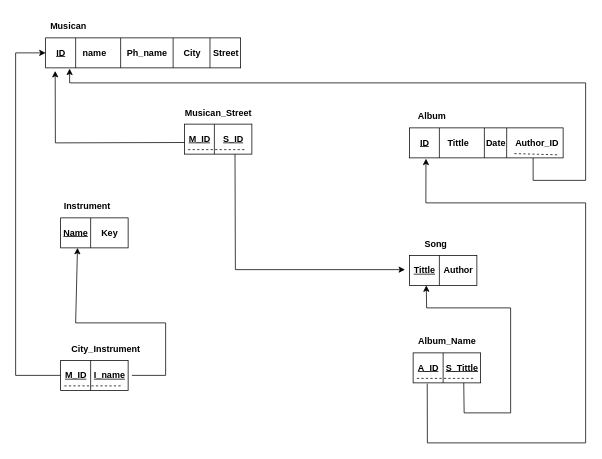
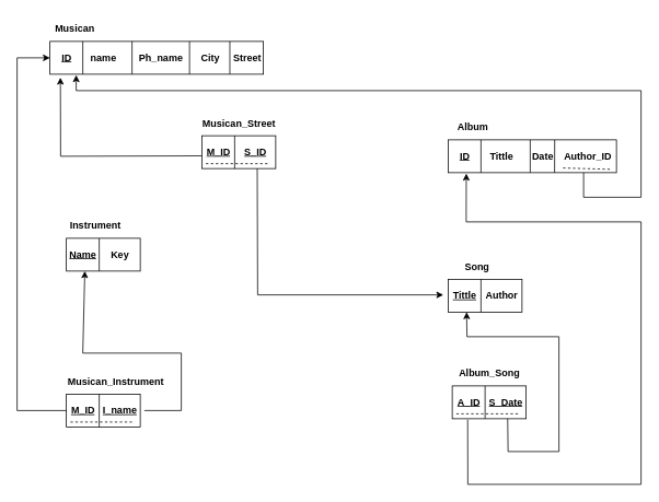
  <mxCell id="0" />
  <mxCell id="1" parent="0" />
  <mxCell id="2" value="" style="rounded=0;whiteSpace=wrap;html=1;" vertex="1" parent="1"><mxGeometry x="545" y="170" width="205" height="40" as="geometry" /></mxCell>
  <mxCell id="3" value="&lt;b&gt;Author_ID&lt;/b&gt;" style="text;html=1;align=center;verticalAlign=middle;resizable=0;points=[];autosize=1;strokeColor=none;fillColor=none;" vertex="1" parent="1"><mxGeometry x="670" y="175" width="90" height="30" as="geometry" /></mxCell>
  <mxCell id="4" value="" style="rounded=0;whiteSpace=wrap;html=1;" vertex="1" parent="1"><mxGeometry x="60" y="50" width="260" height="40" as="geometry" /></mxCell>
  <mxCell id="5" value="&lt;b style=&quot;&quot;&gt;&lt;u&gt;ID&lt;/u&gt;&lt;/b&gt;" style="text;html=1;align=center;verticalAlign=middle;resizable=0;points=[];autosize=1;strokeColor=none;fillColor=none;" vertex="1" parent="1"><mxGeometry x="60" y="55" width="40" height="30" as="geometry" /></mxCell>
  <mxCell id="6" value="&lt;b&gt;Musican&lt;/b&gt;" style="text;html=1;align=center;verticalAlign=middle;resizable=0;points=[];autosize=1;strokeColor=none;fillColor=none;" vertex="1" parent="1"><mxGeometry x="55" y="20" width="70" height="30" as="geometry" /></mxCell>
  <mxCell id="7" value="" style="endArrow=none;html=1;rounded=0;" edge="1" parent="1"><mxGeometry width="50" height="50" relative="1" as="geometry"><mxPoint x="100" y="50" as="sourcePoint" /><mxPoint x="100" y="90" as="targetPoint" /></mxGeometry></mxCell>
  <mxCell id="8" value="" style="endArrow=none;html=1;rounded=0;" edge="1" parent="1"><mxGeometry width="50" height="50" relative="1" as="geometry"><mxPoint x="160" y="50" as="sourcePoint" /><mxPoint x="160" y="90" as="targetPoint" /></mxGeometry></mxCell>
  <mxCell id="9" value="" style="endArrow=none;html=1;rounded=0;" edge="1" parent="1"><mxGeometry width="50" height="50" relative="1" as="geometry"><mxPoint x="230" y="50" as="sourcePoint" /><mxPoint x="230" y="90" as="targetPoint" /></mxGeometry></mxCell>
  <mxCell id="10" value="" style="endArrow=none;html=1;rounded=0;" edge="1" parent="1"><mxGeometry width="50" height="50" relative="1" as="geometry"><mxPoint x="279.13" y="50" as="sourcePoint" /><mxPoint x="279.13" y="90" as="targetPoint" /></mxGeometry></mxCell>
  <mxCell id="11" value="&lt;b&gt;City&lt;/b&gt;" style="text;html=1;align=center;verticalAlign=middle;resizable=0;points=[];autosize=1;strokeColor=none;fillColor=none;" vertex="1" parent="1"><mxGeometry x="230" y="55" width="50" height="30" as="geometry" /></mxCell>
  <mxCell id="12" value="&lt;b&gt;Ph_name&lt;/b&gt;" style="text;html=1;align=center;verticalAlign=middle;resizable=0;points=[];autosize=1;strokeColor=none;fillColor=none;" vertex="1" parent="1"><mxGeometry x="150" y="55" width="90" height="30" as="geometry" /></mxCell>
  <mxCell id="13" value="" style="endArrow=none;dashed=1;html=1;rounded=0;entryX=0.829;entryY=1.032;entryDx=0;entryDy=0;entryPerimeter=0;" edge="1" parent="1" target="3"><mxGeometry width="50" height="50" relative="1" as="geometry"><mxPoint x="685" y="204.31" as="sourcePoint" /><mxPoint x="730" y="204.31" as="targetPoint" /></mxGeometry></mxCell>
  <mxCell id="14" value="&lt;b&gt;name&lt;/b&gt;" style="text;html=1;align=center;verticalAlign=middle;resizable=0;points=[];autosize=1;strokeColor=none;fillColor=none;" vertex="1" parent="1"><mxGeometry x="100" y="55" width="50" height="30" as="geometry" /></mxCell>
  <mxCell id="15" value="&lt;b&gt;Street&lt;/b&gt;" style="text;html=1;align=center;verticalAlign=middle;resizable=0;points=[];autosize=1;strokeColor=none;fillColor=none;" vertex="1" parent="1"><mxGeometry x="270" y="55" width="60" height="30" as="geometry" /></mxCell>
  <mxCell id="16" value="&lt;b style=&quot;&quot;&gt;&lt;u&gt;ID&lt;/u&gt;&lt;/b&gt;" style="text;html=1;align=center;verticalAlign=middle;resizable=0;points=[];autosize=1;strokeColor=none;fillColor=none;" vertex="1" parent="1"><mxGeometry x="545" y="175" width="40" height="30" as="geometry" /></mxCell>
  <mxCell id="17" value="&lt;b&gt;Album&lt;/b&gt;" style="text;html=1;align=center;verticalAlign=middle;resizable=0;points=[];autosize=1;strokeColor=none;fillColor=none;" vertex="1" parent="1"><mxGeometry x="545" y="140" width="60" height="30" as="geometry" /></mxCell>
  <mxCell id="18" value="" style="endArrow=none;html=1;rounded=0;" edge="1" parent="1"><mxGeometry width="50" height="50" relative="1" as="geometry"><mxPoint x="585" y="170" as="sourcePoint" /><mxPoint x="585" y="210" as="targetPoint" /></mxGeometry></mxCell>
  <mxCell id="19" value="" style="endArrow=none;html=1;rounded=0;" edge="1" parent="1"><mxGeometry width="50" height="50" relative="1" as="geometry"><mxPoint x="645" y="170" as="sourcePoint" /><mxPoint x="645" y="210" as="targetPoint" /></mxGeometry></mxCell>
  <mxCell id="20" value="" style="endArrow=none;html=1;rounded=0;" edge="1" parent="1"><mxGeometry width="50" height="50" relative="1" as="geometry"><mxPoint x="674.79" y="170" as="sourcePoint" /><mxPoint x="674.66" y="210" as="targetPoint" /></mxGeometry></mxCell>
  <mxCell id="21" value="&lt;b&gt;Date&lt;/b&gt;" style="text;html=1;align=center;verticalAlign=middle;resizable=0;points=[];autosize=1;strokeColor=none;fillColor=none;" vertex="1" parent="1"><mxGeometry x="635" y="175" width="50" height="30" as="geometry" /></mxCell>
  <mxCell id="22" value="&lt;b&gt;Tittle&lt;/b&gt;" style="text;html=1;align=center;verticalAlign=middle;resizable=0;points=[];autosize=1;strokeColor=none;fillColor=none;" vertex="1" parent="1"><mxGeometry x="585" y="175" width="50" height="30" as="geometry" /></mxCell>
  <mxCell id="23" value="" style="endArrow=classic;html=1;rounded=0;exitX=0.805;exitY=1;exitDx=0;exitDy=0;exitPerimeter=0;entryX=0.123;entryY=1.026;entryDx=0;entryDy=0;entryPerimeter=0;" edge="1" parent="1" source="2" target="4"><mxGeometry width="50" height="50" relative="1" as="geometry"><mxPoint x="630" y="270" as="sourcePoint" /><mxPoint x="90" y="110" as="targetPoint" /><Array as="points"><mxPoint x="710" y="240" /><mxPoint x="780" y="240" /><mxPoint x="780" y="110" /><mxPoint x="92" y="110" /></Array></mxGeometry></mxCell>
  <mxCell id="24" value="" style="rounded=0;whiteSpace=wrap;html=1;" vertex="1" parent="1"><mxGeometry x="545" y="340" width="90" height="40" as="geometry" /></mxCell>
  <mxCell id="25" value="&lt;b style=&quot;&quot;&gt;&lt;u&gt;Tittle&lt;/u&gt;&lt;/b&gt;" style="text;html=1;align=center;verticalAlign=middle;resizable=0;points=[];autosize=1;strokeColor=none;fillColor=none;" vertex="1" parent="1"><mxGeometry x="540" y="345" width="50" height="30" as="geometry" /></mxCell>
  <mxCell id="26" value="" style="endArrow=none;html=1;rounded=0;" edge="1" parent="1"><mxGeometry width="50" height="50" relative="1" as="geometry"><mxPoint x="585" y="340" as="sourcePoint" /><mxPoint x="585" y="380" as="targetPoint" /></mxGeometry></mxCell>
  <mxCell id="27" value="&lt;b&gt;Author&lt;/b&gt;" style="text;html=1;align=center;verticalAlign=middle;resizable=0;points=[];autosize=1;strokeColor=none;fillColor=none;" vertex="1" parent="1"><mxGeometry x="580" y="345" width="60" height="30" as="geometry" /></mxCell>
  <mxCell id="28" value="&lt;b&gt;Song&lt;/b&gt;" style="text;html=1;align=center;verticalAlign=middle;resizable=0;points=[];autosize=1;strokeColor=none;fillColor=none;" vertex="1" parent="1"><mxGeometry x="555" y="310" width="50" height="30" as="geometry" /></mxCell>
  <mxCell id="29" value="" style="rounded=0;whiteSpace=wrap;html=1;" vertex="1" parent="1"><mxGeometry x="550" y="470" width="90" height="40" as="geometry" /></mxCell>
  <mxCell id="30" value="" style="endArrow=none;dashed=1;html=1;rounded=0;" edge="1" parent="1"><mxGeometry width="50" height="50" relative="1" as="geometry"><mxPoint x="555" y="504" as="sourcePoint" /><mxPoint x="630" y="504" as="targetPoint" /></mxGeometry></mxCell>
  <mxCell id="31" value="&lt;b style=&quot;&quot;&gt;&lt;u&gt;A_ID&lt;/u&gt;&lt;/b&gt;" style="text;html=1;align=center;verticalAlign=middle;resizable=0;points=[];autosize=1;strokeColor=none;fillColor=none;" vertex="1" parent="1"><mxGeometry x="545" y="475" width="50" height="30" as="geometry" /></mxCell>
- <mxCell id="32" value="&lt;b&gt;Album_Name&lt;/b&gt;" style="text;html=1;align=center;verticalAlign=middle;resizable=0;points=[];autosize=1;strokeColor=none;fillColor=none;" vertex="1" parent="1"><mxGeometry x="545" y="440" width="100" height="30" as="geometry" /></mxCell>
+ <mxCell id="32" value="&lt;b&gt;Album_Song&lt;/b&gt;" style="text;html=1;align=center;verticalAlign=middle;resizable=0;points=[];autosize=1;strokeColor=none;fillColor=none;" vertex="1" parent="1"><mxGeometry x="545" y="440" width="100" height="30" as="geometry" /></mxCell>
  <mxCell id="33" value="" style="endArrow=none;html=1;rounded=0;" edge="1" parent="1"><mxGeometry width="50" height="50" relative="1" as="geometry"><mxPoint x="590" y="470" as="sourcePoint" /><mxPoint x="590" y="510" as="targetPoint" /></mxGeometry></mxCell>
- <mxCell id="34" value="&lt;b&gt;&lt;u&gt;S_Tittle&lt;/u&gt;&lt;/b&gt;" style="text;html=1;align=center;verticalAlign=middle;resizable=0;points=[];autosize=1;strokeColor=none;fillColor=none;" vertex="1" parent="1"><mxGeometry x="580" y="475" width="70" height="30" as="geometry" /></mxCell>
+ <mxCell id="34" value="&lt;b&gt;&lt;u&gt;S_Date&lt;/u&gt;&lt;/b&gt;" style="text;html=1;align=center;verticalAlign=middle;resizable=0;points=[];autosize=1;strokeColor=none;fillColor=none;" vertex="1" parent="1"><mxGeometry x="580" y="475" width="70" height="30" as="geometry" /></mxCell>
  <mxCell id="35" value="" style="endArrow=classic;html=1;rounded=0;exitX=0.75;exitY=1;exitDx=0;exitDy=0;entryX=0.25;entryY=1;entryDx=0;entryDy=0;" edge="1" parent="1" source="29" target="24"><mxGeometry width="50" height="50" relative="1" as="geometry"><mxPoint x="490" y="390" as="sourcePoint" /><mxPoint x="810" y="550" as="targetPoint" /><Array as="points"><mxPoint x="618" y="550" /><mxPoint x="680" y="550" /><mxPoint x="680" y="410" /><mxPoint x="568" y="410" /></Array></mxGeometry></mxCell>
  <mxCell id="36" value="" style="endArrow=classic;html=1;rounded=0;exitX=0.476;exitY=1.2;exitDx=0;exitDy=0;exitPerimeter=0;entryX=0.108;entryY=1.027;entryDx=0;entryDy=0;entryPerimeter=0;" edge="1" parent="1" source="31" target="2"><mxGeometry width="50" height="50" relative="1" as="geometry"><mxPoint x="490" y="390" as="sourcePoint" /><mxPoint x="780" y="270" as="targetPoint" /><Array as="points"><mxPoint x="569" y="590" /><mxPoint x="780" y="590" /><mxPoint x="780" y="270" /><mxPoint x="567" y="270" /></Array></mxGeometry></mxCell>
  <mxCell id="37" value="" style="rounded=0;whiteSpace=wrap;html=1;" vertex="1" parent="1"><mxGeometry x="245" y="165" width="90" height="40" as="geometry" /></mxCell>
  <mxCell id="38" value="" style="endArrow=none;dashed=1;html=1;rounded=0;" edge="1" parent="1"><mxGeometry width="50" height="50" relative="1" as="geometry"><mxPoint x="250" y="199" as="sourcePoint" /><mxPoint x="325" y="199" as="targetPoint" /></mxGeometry></mxCell>
  <mxCell id="39" value="&lt;b style=&quot;&quot;&gt;&lt;u&gt;M_ID&lt;/u&gt;&lt;/b&gt;" style="text;html=1;align=center;verticalAlign=middle;resizable=0;points=[];autosize=1;strokeColor=none;fillColor=none;" vertex="1" parent="1"><mxGeometry x="240" y="170" width="50" height="30" as="geometry" /></mxCell>
  <mxCell id="40" value="&lt;b&gt;Musican_Street&lt;/b&gt;" style="text;html=1;align=center;verticalAlign=middle;resizable=0;points=[];autosize=1;strokeColor=none;fillColor=none;" vertex="1" parent="1"><mxGeometry x="235" y="135" width="110" height="30" as="geometry" /></mxCell>
  <mxCell id="41" value="" style="endArrow=none;html=1;rounded=0;" edge="1" parent="1"><mxGeometry width="50" height="50" relative="1" as="geometry"><mxPoint x="285" y="165" as="sourcePoint" /><mxPoint x="285" y="205" as="targetPoint" /></mxGeometry></mxCell>
  <mxCell id="42" value="&lt;b&gt;&lt;u&gt;S_ID&lt;/u&gt;&lt;/b&gt;" style="text;html=1;align=center;verticalAlign=middle;resizable=0;points=[];autosize=1;strokeColor=none;fillColor=none;" vertex="1" parent="1"><mxGeometry x="285" y="170" width="50" height="30" as="geometry" /></mxCell>
  <mxCell id="43" value="" style="endArrow=classic;html=1;rounded=0;exitX=0.75;exitY=1;exitDx=0;exitDy=0;entryX=-0.016;entryY=0.467;entryDx=0;entryDy=0;entryPerimeter=0;" edge="1" parent="1" source="37" target="25"><mxGeometry width="50" height="50" relative="1" as="geometry"><mxPoint x="350" y="220" as="sourcePoint" /><mxPoint x="400" y="170" as="targetPoint" /><Array as="points"><mxPoint x="313" y="359" /></Array></mxGeometry></mxCell>
  <mxCell id="44" value="" style="endArrow=classic;html=1;rounded=0;entryX=0.049;entryY=1.103;entryDx=0;entryDy=0;entryPerimeter=0;" edge="1" parent="1" target="4"><mxGeometry width="50" height="50" relative="1" as="geometry"><mxPoint x="245" y="189.5" as="sourcePoint" /><mxPoint x="145" y="189.5" as="targetPoint" /><Array as="points"><mxPoint x="73" y="190" /></Array></mxGeometry></mxCell>
  <mxCell id="45" value="" style="rounded=0;whiteSpace=wrap;html=1;" vertex="1" parent="1"><mxGeometry x="80" y="290" width="90" height="40" as="geometry" /></mxCell>
  <mxCell id="46" value="&lt;b style=&quot;&quot;&gt;&lt;u&gt;Name&lt;/u&gt;&lt;/b&gt;" style="text;html=1;align=center;verticalAlign=middle;resizable=0;points=[];autosize=1;strokeColor=none;fillColor=none;" vertex="1" parent="1"><mxGeometry x="70" y="295" width="60" height="30" as="geometry" /></mxCell>
  <mxCell id="47" value="" style="endArrow=none;html=1;rounded=0;" edge="1" parent="1"><mxGeometry width="50" height="50" relative="1" as="geometry"><mxPoint x="120" y="290" as="sourcePoint" /><mxPoint x="120" y="330" as="targetPoint" /></mxGeometry></mxCell>
  <mxCell id="48" value="&lt;b&gt;Key&lt;/b&gt;" style="text;html=1;align=center;verticalAlign=middle;resizable=0;points=[];autosize=1;strokeColor=none;fillColor=none;" vertex="1" parent="1"><mxGeometry x="120" y="295" width="50" height="30" as="geometry" /></mxCell>
  <mxCell id="49" value="&lt;b&gt;Instrument&lt;/b&gt;" style="text;html=1;align=center;verticalAlign=middle;resizable=0;points=[];autosize=1;strokeColor=none;fillColor=none;" vertex="1" parent="1"><mxGeometry x="70" y="260" width="90" height="30" as="geometry" /></mxCell>
  <mxCell id="50" value="" style="rounded=0;whiteSpace=wrap;html=1;" vertex="1" parent="1"><mxGeometry x="80" y="480" width="90" height="40" as="geometry" /></mxCell>
  <mxCell id="51" value="" style="endArrow=none;dashed=1;html=1;rounded=0;" edge="1" parent="1"><mxGeometry width="50" height="50" relative="1" as="geometry"><mxPoint x="85" y="514" as="sourcePoint" /><mxPoint x="160" y="514" as="targetPoint" /></mxGeometry></mxCell>
  <mxCell id="52" value="&lt;b style=&quot;&quot;&gt;&lt;u&gt;M_ID&lt;/u&gt;&lt;/b&gt;" style="text;html=1;align=center;verticalAlign=middle;resizable=0;points=[];autosize=1;strokeColor=none;fillColor=none;" vertex="1" parent="1"><mxGeometry x="75" y="485" width="50" height="30" as="geometry" /></mxCell>
- <mxCell id="53" value="&lt;b&gt;City_Instrument&lt;/b&gt;" style="text;html=1;align=center;verticalAlign=middle;resizable=0;points=[];autosize=1;strokeColor=none;fillColor=none;" vertex="1" parent="1"><mxGeometry x="70" y="450" width="140" height="30" as="geometry" /></mxCell>
+ <mxCell id="53" value="&lt;b&gt;Musican_Instrument&lt;/b&gt;" style="text;html=1;align=center;verticalAlign=middle;resizable=0;points=[];autosize=1;strokeColor=none;fillColor=none;" vertex="1" parent="1"><mxGeometry x="70" y="450" width="140" height="30" as="geometry" /></mxCell>
  <mxCell id="54" value="" style="endArrow=none;html=1;rounded=0;" edge="1" parent="1"><mxGeometry width="50" height="50" relative="1" as="geometry"><mxPoint x="120" y="480" as="sourcePoint" /><mxPoint x="120" y="520" as="targetPoint" /></mxGeometry></mxCell>
  <mxCell id="55" value="&lt;b&gt;&lt;u&gt;I_name&lt;/u&gt;&lt;/b&gt;" style="text;html=1;align=center;verticalAlign=middle;resizable=0;points=[];autosize=1;strokeColor=none;fillColor=none;" vertex="1" parent="1"><mxGeometry x="115" y="485" width="60" height="30" as="geometry" /></mxCell>
  <mxCell id="56" value="" style="endArrow=classic;html=1;rounded=0;" edge="1" parent="1"><mxGeometry width="50" height="50" relative="1" as="geometry"><mxPoint x="80" y="500" as="sourcePoint" /><mxPoint x="60" y="70" as="targetPoint" /><Array as="points"><mxPoint x="20" y="500" /><mxPoint x="20" y="70" /></Array></mxGeometry></mxCell>
  <mxCell id="57" value="" style="endArrow=classic;html=1;rounded=0;exitX=1;exitY=0.5;exitDx=0;exitDy=0;exitPerimeter=0;entryX=0.25;entryY=1;entryDx=0;entryDy=0;" edge="1" parent="1" source="55" target="45"><mxGeometry width="50" height="50" relative="1" as="geometry"><mxPoint x="350" y="450" as="sourcePoint" /><mxPoint x="400" y="400" as="targetPoint" /><Array as="points"><mxPoint x="220" y="500" /><mxPoint x="220" y="430" /><mxPoint x="100" y="430" /></Array></mxGeometry></mxCell>
